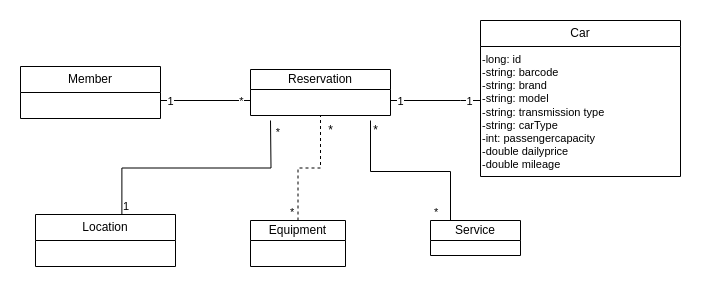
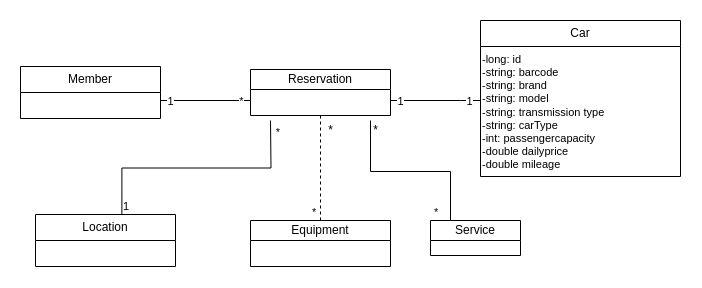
  <mxCell id="0" />
  <mxCell id="1" parent="0" />
  <mxCell id="2" value="Car" style="swimlane;fontStyle=0;childLayout=stackLayout;horizontal=1;startSize=26;fillColor=none;horizontalStack=0;resizeParent=1;resizeParentMax=0;resizeLast=0;collapsible=1;marginBottom=0;whiteSpace=wrap;html=1;" vertex="1" parent="1"><mxGeometry x="480" y="20" width="200" height="156" as="geometry" /></mxCell>
  <mxCell id="3" value="&lt;font style=&quot;font-size: 11px;&quot;&gt;-long: id&lt;/font&gt;&lt;div style=&quot;font-size: 11px;&quot;&gt;&lt;font style=&quot;font-size: 11px;&quot;&gt;-string: barcode&lt;/font&gt;&lt;/div&gt;&lt;div style=&quot;font-size: 11px;&quot;&gt;&lt;font style=&quot;font-size: 11px;&quot;&gt;-string: brand&lt;br&gt;&lt;/font&gt;&lt;/div&gt;&lt;div style=&quot;font-size: 11px;&quot;&gt;&lt;font style=&quot;font-size: 11px;&quot;&gt;-string: model&lt;/font&gt;&lt;/div&gt;&lt;div style=&quot;font-size: 11px;&quot;&gt;&lt;font style=&quot;font-size: 11px;&quot;&gt;-string: transmission type&lt;/font&gt;&lt;/div&gt;&lt;div style=&quot;font-size: 11px;&quot;&gt;&lt;font style=&quot;font-size: 11px;&quot;&gt;-string: carType&amp;nbsp;&amp;nbsp;&lt;/font&gt;&lt;/div&gt;&lt;div style=&quot;font-size: 11px;&quot;&gt;&lt;font style=&quot;font-size: 11px;&quot;&gt;-int: passengercapacity&lt;/font&gt;&lt;/div&gt;&lt;div style=&quot;font-size: 11px;&quot;&gt;&lt;font style=&quot;font-size: 11px;&quot;&gt;-double daily&lt;/font&gt;&lt;span style=&quot;background-color: initial;&quot;&gt;price&lt;/span&gt;&lt;/div&gt;&lt;div style=&quot;font-size: 11px;&quot;&gt;&lt;span style=&quot;background-color: initial;&quot;&gt;-double mileage&lt;/span&gt;&lt;/div&gt;" style="text;html=1;align=left;verticalAlign=middle;resizable=0;points=[];autosize=1;strokeColor=none;fillColor=none;" vertex="1" parent="2"><mxGeometry y="26" width="200" height="130" as="geometry" /></mxCell>
  <mxCell id="4" value="Location" style="swimlane;fontStyle=0;childLayout=stackLayout;horizontal=1;startSize=26;fillColor=none;horizontalStack=0;resizeParent=1;resizeParentMax=0;resizeLast=0;collapsible=1;marginBottom=0;whiteSpace=wrap;html=1;" vertex="1" parent="1"><mxGeometry x="35" y="214" width="140" height="52" as="geometry" /></mxCell>
  <mxCell id="5" value="Reservation" style="swimlane;fontStyle=0;childLayout=stackLayout;horizontal=1;startSize=20;fillColor=none;horizontalStack=0;resizeParent=1;resizeParentMax=0;resizeLast=0;collapsible=1;marginBottom=0;whiteSpace=wrap;html=1;" vertex="1" parent="1"><mxGeometry x="250" y="69" width="140" height="46" as="geometry" /></mxCell>
  <mxCell id="6" value="Member" style="swimlane;fontStyle=0;childLayout=stackLayout;horizontal=1;startSize=26;fillColor=none;horizontalStack=0;resizeParent=1;resizeParentMax=0;resizeLast=0;collapsible=1;marginBottom=0;whiteSpace=wrap;html=1;" vertex="1" parent="1"><mxGeometry x="20" y="66" width="140" height="52" as="geometry" /></mxCell>
- <mxCell id="7" value="Equipment" style="swimlane;fontStyle=0;childLayout=stackLayout;horizontal=1;startSize=20;fillColor=none;horizontalStack=0;resizeParent=1;resizeParentMax=0;resizeLast=0;collapsible=1;marginBottom=0;whiteSpace=wrap;html=1;" vertex="1" parent="1"><mxGeometry x="250" y="220" width="95" height="46" as="geometry" /></mxCell>
+ <mxCell id="7" value="Equipment" style="swimlane;fontStyle=0;childLayout=stackLayout;horizontal=1;startSize=20;fillColor=none;horizontalStack=0;resizeParent=1;resizeParentMax=0;resizeLast=0;collapsible=1;marginBottom=0;whiteSpace=wrap;html=1;" vertex="1" parent="1"><mxGeometry x="250" y="220" width="140" height="46" as="geometry" /></mxCell>
  <mxCell id="8" value="Service" style="swimlane;fontStyle=0;childLayout=stackLayout;horizontal=1;startSize=20;fillColor=none;horizontalStack=0;resizeParent=1;resizeParentMax=0;resizeLast=0;collapsible=1;marginBottom=0;whiteSpace=wrap;html=1;" vertex="1" parent="1"><mxGeometry x="430" y="220" width="90" height="35" as="geometry" /></mxCell>
  <mxCell id="9" value="" style="endArrow=none;html=1;edgeStyle=orthogonalEdgeStyle;rounded=0;" edge="1" parent="1"><mxGeometry relative="1" as="geometry"><mxPoint x="160" y="100" as="sourcePoint" /><mxPoint x="250" y="100" as="targetPoint" /></mxGeometry></mxCell>
  <mxCell id="10" value="1" style="edgeLabel;html=1;align=center;verticalAlign=middle;resizable=0;points=[];" vertex="1" connectable="0" parent="9"><mxGeometry x="-0.809" y="3" relative="1" as="geometry"><mxPoint y="3" as="offset" /></mxGeometry></mxCell>
  <mxCell id="11" value="*" style="edgeLabel;html=1;align=center;verticalAlign=middle;resizable=0;points=[];" vertex="1" connectable="0" parent="9"><mxGeometry x="0.502" y="5" relative="1" as="geometry"><mxPoint x="12" y="5" as="offset" /></mxGeometry></mxCell>
  <mxCell id="12" value="" style="endArrow=none;html=1;edgeStyle=orthogonalEdgeStyle;rounded=0;exitX=0.5;exitY=0;exitDx=0;exitDy=0;entryX=0.5;entryY=1;entryDx=0;entryDy=0;dashed=1;" edge="1" parent="1" source="7" target="5"><mxGeometry relative="1" as="geometry"><mxPoint x="160" y="150" as="sourcePoint" /><mxPoint x="320" y="140" as="targetPoint" /></mxGeometry></mxCell>
  <mxCell id="13" value="*" style="edgeLabel;resizable=0;html=1;align=left;verticalAlign=bottom;" connectable="0" vertex="1" parent="12"><mxGeometry x="-1" relative="1" as="geometry"><mxPoint x="-10" as="offset" /></mxGeometry></mxCell>
  <mxCell id="14" value="*" style="text;html=1;align=center;verticalAlign=middle;resizable=0;points=[];autosize=1;strokeColor=none;fillColor=none;" vertex="1" parent="1"><mxGeometry x="315" y="115" width="30" height="30" as="geometry" /></mxCell>
  <mxCell id="15" value="" style="endArrow=none;html=1;edgeStyle=orthogonalEdgeStyle;rounded=0;" edge="1" parent="1"><mxGeometry relative="1" as="geometry"><mxPoint x="390" y="100" as="sourcePoint" /><mxPoint x="480" y="100" as="targetPoint" /><Array as="points"><mxPoint x="460" y="100" /><mxPoint x="460" y="100" /></Array></mxGeometry></mxCell>
  <mxCell id="16" value="1" style="edgeLabel;html=1;align=center;verticalAlign=middle;resizable=0;points=[];" vertex="1" connectable="0" parent="15"><mxGeometry x="-0.809" y="3" relative="1" as="geometry"><mxPoint y="3" as="offset" /></mxGeometry></mxCell>
  <mxCell id="17" value="1" style="edgeLabel;html=1;align=center;verticalAlign=middle;resizable=0;points=[];" vertex="1" connectable="0" parent="15"><mxGeometry x="0.724" relative="1" as="geometry"><mxPoint as="offset" /></mxGeometry></mxCell>
  <mxCell id="18" value="" style="endArrow=none;html=1;edgeStyle=orthogonalEdgeStyle;rounded=0;exitX=0.617;exitY=0.004;exitDx=0;exitDy=0;exitPerimeter=0;" edge="1" parent="1" source="4"><mxGeometry relative="1" as="geometry"><mxPoint x="230" y="170" as="sourcePoint" /><mxPoint x="270" y="120" as="targetPoint" /></mxGeometry></mxCell>
  <mxCell id="19" value="1" style="edgeLabel;resizable=0;html=1;align=left;verticalAlign=bottom;" connectable="0" vertex="1" parent="18"><mxGeometry x="-1" relative="1" as="geometry" /></mxCell>
  <mxCell id="20" value="*" style="edgeLabel;resizable=0;html=1;align=right;verticalAlign=bottom;" connectable="0" vertex="1" parent="18"><mxGeometry x="1" relative="1" as="geometry"><mxPoint x="10" y="20" as="offset" /></mxGeometry></mxCell>
  <mxCell id="21" value="" style="endArrow=none;html=1;edgeStyle=orthogonalEdgeStyle;rounded=0;exitX=0.357;exitY=0;exitDx=0;exitDy=0;exitPerimeter=0;" edge="1" parent="1" source="8"><mxGeometry relative="1" as="geometry"><mxPoint x="330" y="230" as="sourcePoint" /><mxPoint x="370" y="120" as="targetPoint" /><Array as="points"><mxPoint x="450" y="220" /><mxPoint x="450" y="171" /><mxPoint x="370" y="171" /></Array></mxGeometry></mxCell>
  <mxCell id="22" value="*" style="edgeLabel;resizable=0;html=1;align=left;verticalAlign=bottom;" connectable="0" vertex="1" parent="21"><mxGeometry x="-1" relative="1" as="geometry"><mxPoint x="-30" as="offset" /></mxGeometry></mxCell>
  <mxCell id="23" value="*" style="text;html=1;align=center;verticalAlign=middle;resizable=0;points=[];autosize=1;strokeColor=none;fillColor=none;" vertex="1" parent="1"><mxGeometry x="360" y="115" width="30" height="30" as="geometry" /></mxCell>
